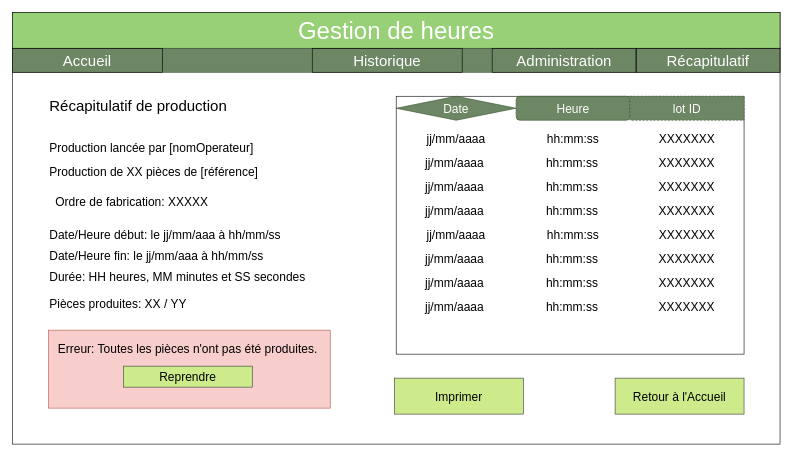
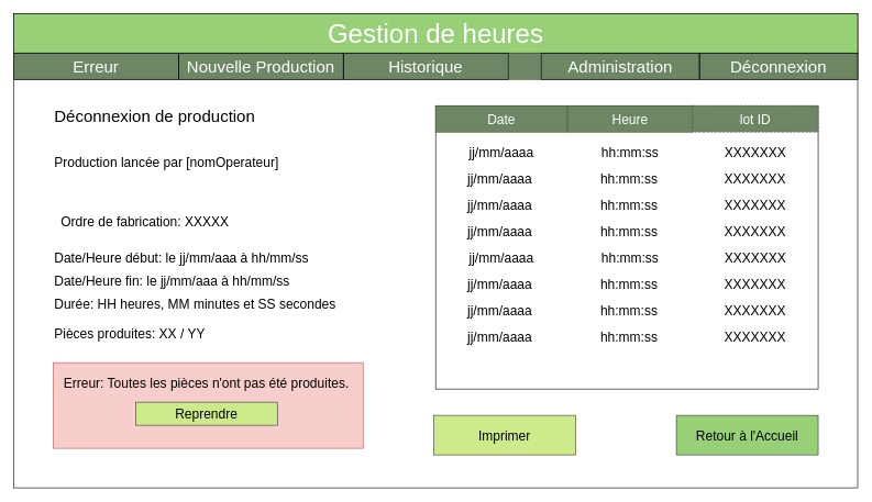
  <mxCell id="0" />
  <mxCell id="1" parent="0" />
  <mxCell id="2" value="" style="rounded=0;whiteSpace=wrap;html=1;" parent="1" vertex="1"><mxGeometry x="20" y="20" width="1280" height="720" as="geometry" /></mxCell>
  <mxCell id="3" value="" style="group;fillColor=none;" parent="1" vertex="1" connectable="0"><mxGeometry x="20" y="20" width="1280" height="100" as="geometry" /></mxCell>
  <mxCell id="4" value="" style="rounded=0;whiteSpace=wrap;html=1;shadow=0;glass=0;comic=0;fontSize=40;align=center;fillColor=#97D077;strokeColor=#000000;" parent="3" vertex="1"><mxGeometry width="1280" height="60" as="geometry" /></mxCell>
  <mxCell id="5" value="Gestion de heures" style="text;html=1;align=center;verticalAlign=middle;whiteSpace=wrap;rounded=0;shadow=0;glass=0;comic=0;fontSize=40;labelBackgroundColor=none;labelBorderColor=none;fontStyle=0;fontColor=#FFFFFF;" parent="3" vertex="1"><mxGeometry x="400" y="10" width="480" height="40" as="geometry" /></mxCell>
  <mxCell id="6" value="Pièces produites: XX / YY" style="text;html=1;strokeColor=none;fillColor=none;align=left;verticalAlign=middle;whiteSpace=wrap;rounded=0;fontSize=20;" parent="1" vertex="1"><mxGeometry x="80" y="490" width="280" height="30" as="geometry" /></mxCell>
  <mxCell id="7" value="" style="group" parent="1" vertex="1" connectable="0"><mxGeometry x="80" y="230" width="510" height="215" as="geometry" /></mxCell>
  <mxCell id="8" value="&lt;font style=&quot;font-size: 20px&quot;&gt;Production lancée par [nomOperateur]&lt;/font&gt;" style="text;html=1;strokeColor=none;fillColor=none;align=left;verticalAlign=middle;whiteSpace=wrap;rounded=0;fontSize=20;" parent="7" vertex="1"><mxGeometry width="510" height="30" as="geometry" /></mxCell>
  <mxCell id="9" style="edgeStyle=orthogonalEdgeStyle;rounded=0;orthogonalLoop=1;jettySize=auto;html=1;exitX=0.5;exitY=1;exitDx=0;exitDy=0;" parent="7" source="8" target="8" edge="1"><mxGeometry relative="1" as="geometry" /></mxCell>
- <mxCell id="10" value="&lt;font style=&quot;font-size: 20px&quot;&gt;Production de XX pièces de [référence]&lt;/font&gt;" style="text;html=1;strokeColor=none;fillColor=none;align=left;verticalAlign=middle;whiteSpace=wrap;rounded=0;fontSize=20;" parent="7" vertex="1"><mxGeometry y="40" width="360" height="30" as="geometry" /></mxCell>
  <mxCell id="11" value="&lt;font style=&quot;font-size: 20px&quot;&gt;Ordre de fabrication: XXXXX&lt;/font&gt;" style="text;html=1;strokeColor=none;fillColor=none;align=left;verticalAlign=middle;whiteSpace=wrap;rounded=0;fontSize=20;" parent="7" vertex="1"><mxGeometry x="10" y="90" width="360" height="30" as="geometry" /></mxCell>
  <mxCell id="12" value="Date/Heure début: le jj/mm/aaa à hh/mm/ss&lt;span style=&quot;color: rgba(0 , 0 , 0 , 0) ; font-family: monospace ; font-size: 0px ; white-space: nowrap&quot;&gt;%3CmxGraphModel%3E%3Croot%3E%3CmxCell%20id%3D%220%22%2F%3E%3CmxCell%20id%3D%221%22%20parent%3D%220%22%2F%3E%3CmxCell%20id%3D%222%22%20value%3D%22%26lt%3Bfont%20style%3D%26quot%3Bfont-size%3A%2020px%26quot%3B%26gt%3BOrdre%20de%20fabrication%3A%20XXXXX%26lt%3B%2Ffont%26gt%3B%22%20style%3D%22text%3Bhtml%3D1%3BstrokeColor%3Dnone%3BfillColor%3Dnone%3Balign%3Dleft%3BverticalAlign%3Dmiddle%3BwhiteSpace%3Dwrap%3Brounded%3D0%3BfontSize%3D20%3B%22%20vertex%3D%221%22%20parent%3D%221%22%3E%3CmxGeometry%20x%3D%22220%22%20y%3D%22495%22%20width%3D%22360%22%20height%3D%2230%22%20as%3D%22geometry%22%2F%3E%3C%2FmxCell%3E%3C%2Froot%3E%3C%2FmxGraphModel%3E&lt;/span&gt;&lt;span style=&quot;color: rgba(0 , 0 , 0 , 0) ; font-family: monospace ; font-size: 0px ; white-space: nowrap&quot;&gt;%3CmxGraphModel%3E%3Croot%3E%3CmxCell%20id%3D%220%22%2F%3E%3CmxCell%20id%3D%221%22%20parent%3D%220%22%2F%3E%3CmxCell%20id%3D%222%22%20value%3D%22%26lt%3Bfont%20style%3D%26quot%3Bfont-size%3A%2020px%26quot%3B%26gt%3BOrdre%20de%20fabrication%3A%20XXXXX%26lt%3B%2Ffont%26gt%3B%22%20style%3D%22text%3Bhtml%3D1%3BstrokeColor%3Dnone%3BfillColor%3Dnone%3Balign%3Dleft%3BverticalAlign%3Dmiddle%3BwhiteSpace%3Dwrap%3Brounded%3D0%3BfontSize%3D20%3B%22%20vertex%3D%221%22%20parent%3D%221%22%3E%3CmxGeometry%20x%3D%22220%22%20y%3D%22495%22%20width%3D%22360%22%20height%3D%2230%22%20as%3D%22geometry%22%2F%3E%3C%2FmxCell%3E%3C%2Froot%3E%3C%2FmxGraphModel%3E&lt;/span&gt;" style="text;html=1;strokeColor=none;fillColor=none;align=left;verticalAlign=middle;whiteSpace=wrap;rounded=0;fontSize=20;" parent="7" vertex="1"><mxGeometry y="145" width="420" height="30" as="geometry" /></mxCell>
  <mxCell id="13" value="Durée: HH heures, MM minutes et SS secondes" style="text;html=1;strokeColor=none;fillColor=none;align=left;verticalAlign=middle;whiteSpace=wrap;rounded=0;fontSize=20;" parent="7" vertex="1"><mxGeometry y="215" width="460" height="30" as="geometry" /></mxCell>
- <mxCell id="14" value="Récapitulatif de production" style="text;html=1;strokeColor=none;fillColor=none;align=left;verticalAlign=middle;whiteSpace=wrap;rounded=0;fontSize=25;" parent="1" vertex="1"><mxGeometry x="80" y="160" width="380" height="30" as="geometry" /></mxCell>
+ <mxCell id="14" value="Déconnexion de production" style="text;html=1;strokeColor=none;fillColor=none;align=left;verticalAlign=middle;whiteSpace=wrap;rounded=0;fontSize=25;" parent="1" vertex="1"><mxGeometry x="80" y="160" width="380" height="30" as="geometry" /></mxCell>
  <mxCell id="15" value="Date/Heure fin: le jj/mm/aaa à hh/mm/ss&lt;span style=&quot;color: rgba(0 , 0 , 0 , 0) ; font-family: monospace ; font-size: 0px ; white-space: nowrap&quot;&gt;%3CmxGraphModel%3E%3Croot%3E%3CmxCell%20id%3D%220%22%2F%3E%3CmxCell%20id%3D%221%22%20parent%3D%220%22%2F%3E%3CmxCell%20id%3D%222%22%20value%3D%22%26lt%3Bfont%20style%3D%26quot%3Bfont-size%3A%2020px%26quot%3B%26gt%3BOrdre%20de%20fabrication%3A%20XXXXX%26lt%3B%2Ffont%26gt%3B%22%20style%3D%22text%3Bhtml%3D1%3BstrokeColor%3Dnone%3BfillColor%3Dnone%3Balign%3Dleft%3BverticalAlign%3Dmiddle%3BwhiteSpace%3Dwrap%3Brounded%3D0%3BfontSize%3D20%3B%22%20vertex%3D%221%22%20parent%3D%221%22%3E%3CmxGeometry%20x%3D%22220%22%20y%3D%22495%22%20width%3D%22360%22%20height%3D%2230%22%20as%3D%22geometry%22%2F%3E%3C%2FmxCell%3E%3C%2Froot%3E%3C%2FmxGraphModel%3E&lt;/span&gt;&lt;span style=&quot;color: rgba(0 , 0 , 0 , 0) ; font-family: monospace ; font-size: 0px ; white-space: nowrap&quot;&gt;%3CmxGraphModel%3E%3Croot%3E%3CmxCell%20id%3D%220%22%2F%3E%3CmxCell%20id%3D%221%22%20parent%3D%220%22%2F%3E%3CmxCell%20id%3D%222%22%20value%3D%22%26lt%3Bfont%20style%3D%26quot%3Bfont-size%3A%2020px%26quot%3B%26gt%3BOrdre%20de%20fabrication%3A%20XXXXX%26lt%3B%2Ffont%26gt%3B%22%20style%3D%22text%3Bhtml%3D1%3BstrokeColor%3Dnone%3BfillColor%3Dnone%3Balign%3Dleft%3BverticalAlign%3Dmiddle%3BwhiteSpace%3Dwrap%3Brounded%3D0%3BfontSize%3D20%3B%22%20vertex%3D%221%22%20parent%3D%221%22%3E%3CmxGeometry%20x%3D%22220%22%20y%3D%22495%22%20width%3D%22360%22%20height%3D%2230%22%20as%3D%22geometry%22%2F%3E%3C%2FmxCell%3E%3C%2Froot%3E%3C%2FmxGraphModel%3E&lt;/span&gt;" style="text;html=1;strokeColor=none;fillColor=none;align=left;verticalAlign=middle;whiteSpace=wrap;rounded=0;fontSize=20;" parent="1" vertex="1"><mxGeometry x="80" y="410" width="420" height="30" as="geometry" /></mxCell>
  <mxCell id="16" value="Imprimer" style="rounded=0;whiteSpace=wrap;html=1;shadow=0;glass=0;comic=0;fontSize=20;align=center;fillColor=#cdeb8b;strokeColor=#36393d;" parent="1" vertex="1"><mxGeometry x="657" y="630" width="215" height="60" as="geometry" /></mxCell>
  <mxCell id="17" value="" style="group" parent="1" vertex="1" connectable="0"><mxGeometry x="657" y="110" width="583" height="530" as="geometry" /></mxCell>
  <mxCell id="18" value="" style="rounded=0;whiteSpace=wrap;html=1;fillColor=none;fontSize=20;align=left;" parent="17" vertex="1"><mxGeometry x="3" y="50" width="580" height="430" as="geometry" /></mxCell>
  <mxCell id="19" value="" style="group" parent="17" vertex="1" connectable="0"><mxGeometry x="3" y="50" width="580" height="40" as="geometry" /></mxCell>
- <mxCell id="20" value="Date" style="rhombus;whiteSpace=wrap;html=1;strokeColor=#3A5431;fontSize=20;fillColor=#6d8764;fontColor=#ffffff;" parent="19" vertex="1"><mxGeometry width="200" height="40" as="geometry" /></mxCell>
- <mxCell id="21" value="Heure" style="whiteSpace=wrap;html=1;strokeColor=#3A5431;fontSize=20;fillColor=#6d8764;fontColor=#ffffff;rounded=1;" parent="19" vertex="1"><mxGeometry x="200" width="190" height="40" as="geometry" /></mxCell>
+ <mxCell id="20" value="Date" style="rounded=0;whiteSpace=wrap;html=1;strokeColor=#3A5431;fontSize=20;fillColor=#6d8764;fontColor=#ffffff;" parent="19" vertex="1"><mxGeometry width="200" height="40" as="geometry" /></mxCell>
+ <mxCell id="21" value="Heure" style="rounded=0;whiteSpace=wrap;html=1;strokeColor=#3A5431;fontSize=20;fillColor=#6d8764;fontColor=#ffffff;" parent="19" vertex="1"><mxGeometry x="200" width="190" height="40" as="geometry" /></mxCell>
  <mxCell id="22" value="lot ID" style="rounded=0;whiteSpace=wrap;html=1;strokeColor=#3A5431;fontSize=20;fillColor=#6d8764;fontColor=#ffffff;dashed=1;" parent="19" vertex="1"><mxGeometry x="390" width="190" height="40" as="geometry" /></mxCell>
  <mxCell id="23" value="" style="group" parent="17" vertex="1" connectable="0"><mxGeometry x="3" y="100" width="580" height="40" as="geometry" /></mxCell>
  <mxCell id="24" value="jj/mm/aaaa" style="text;html=1;strokeColor=none;fillColor=none;align=center;verticalAlign=middle;whiteSpace=wrap;rounded=0;fontSize=20;" parent="23" vertex="1"><mxGeometry width="200" height="40" as="geometry" /></mxCell>
  <mxCell id="25" value="hh:mm:ss" style="text;html=1;strokeColor=none;fillColor=none;align=center;verticalAlign=middle;whiteSpace=wrap;rounded=0;fontSize=20;" parent="23" vertex="1"><mxGeometry x="200" width="190" height="40" as="geometry" /></mxCell>
  <mxCell id="26" value="XXXXXXX" style="text;html=1;strokeColor=none;fillColor=none;align=center;verticalAlign=middle;whiteSpace=wrap;rounded=0;fontSize=20;" parent="23" vertex="1"><mxGeometry x="390" width="190" height="40" as="geometry" /></mxCell>
  <mxCell id="27" value="" style="group" parent="17" vertex="1" connectable="0"><mxGeometry y="140" width="583" height="280" as="geometry" /></mxCell>
  <mxCell id="28" value="jj/mm/aaaa" style="text;html=1;strokeColor=none;fillColor=none;align=center;verticalAlign=middle;whiteSpace=wrap;rounded=0;fontSize=20;" parent="27" vertex="1"><mxGeometry width="201.034" height="40" as="geometry" /></mxCell>
  <mxCell id="29" value="hh:mm:ss" style="text;html=1;strokeColor=none;fillColor=none;align=center;verticalAlign=middle;whiteSpace=wrap;rounded=0;fontSize=20;" parent="27" vertex="1"><mxGeometry x="201.034" width="190.983" height="40" as="geometry" /></mxCell>
  <mxCell id="30" value="XXXXXXX" style="text;html=1;strokeColor=none;fillColor=none;align=center;verticalAlign=middle;whiteSpace=wrap;rounded=0;fontSize=20;" parent="27" vertex="1"><mxGeometry x="392.017" width="190.983" height="40" as="geometry" /></mxCell>
  <mxCell id="31" value="" style="group" parent="27" vertex="1" connectable="0"><mxGeometry y="40" width="583" height="240" as="geometry" /></mxCell>
  <mxCell id="32" value="jj/mm/aaaa" style="text;html=1;strokeColor=none;fillColor=none;align=center;verticalAlign=middle;whiteSpace=wrap;rounded=0;fontSize=20;" parent="31" vertex="1"><mxGeometry width="201.034" height="40" as="geometry" /></mxCell>
  <mxCell id="33" value="hh:mm:ss" style="text;html=1;strokeColor=none;fillColor=none;align=center;verticalAlign=middle;whiteSpace=wrap;rounded=0;fontSize=20;" parent="31" vertex="1"><mxGeometry x="201.034" width="190.983" height="40" as="geometry" /></mxCell>
  <mxCell id="34" value="XXXXXXX" style="text;html=1;strokeColor=none;fillColor=none;align=center;verticalAlign=middle;whiteSpace=wrap;rounded=0;fontSize=20;" parent="31" vertex="1"><mxGeometry x="392.017" width="190.983" height="40" as="geometry" /></mxCell>
  <mxCell id="35" value="" style="group" parent="31" vertex="1" connectable="0"><mxGeometry y="40" width="583" height="200" as="geometry" /></mxCell>
  <mxCell id="36" value="jj/mm/aaaa" style="text;html=1;strokeColor=none;fillColor=none;align=center;verticalAlign=middle;whiteSpace=wrap;rounded=0;fontSize=20;" parent="35" vertex="1"><mxGeometry width="201.034" height="40" as="geometry" /></mxCell>
  <mxCell id="37" value="hh:mm:ss" style="text;html=1;strokeColor=none;fillColor=none;align=center;verticalAlign=middle;whiteSpace=wrap;rounded=0;fontSize=20;" parent="35" vertex="1"><mxGeometry x="201.034" width="190.983" height="40" as="geometry" /></mxCell>
  <mxCell id="38" value="XXXXXXX" style="text;html=1;strokeColor=none;fillColor=none;align=center;verticalAlign=middle;whiteSpace=wrap;rounded=0;fontSize=20;" parent="35" vertex="1"><mxGeometry x="392.017" width="190.983" height="40" as="geometry" /></mxCell>
  <mxCell id="39" value="" style="group" parent="35" vertex="1" connectable="0"><mxGeometry x="3" y="40" width="580" height="40" as="geometry" /></mxCell>
  <mxCell id="40" value="jj/mm/aaaa" style="text;html=1;strokeColor=none;fillColor=none;align=center;verticalAlign=middle;whiteSpace=wrap;rounded=0;fontSize=20;" parent="39" vertex="1"><mxGeometry width="200" height="40" as="geometry" /></mxCell>
  <mxCell id="41" value="hh:mm:ss" style="text;html=1;strokeColor=none;fillColor=none;align=center;verticalAlign=middle;whiteSpace=wrap;rounded=0;fontSize=20;" parent="39" vertex="1"><mxGeometry x="200" width="190" height="40" as="geometry" /></mxCell>
  <mxCell id="42" value="XXXXXXX" style="text;html=1;strokeColor=none;fillColor=none;align=center;verticalAlign=middle;whiteSpace=wrap;rounded=0;fontSize=20;" parent="39" vertex="1"><mxGeometry x="390" width="190" height="40" as="geometry" /></mxCell>
  <mxCell id="43" value="" style="group" parent="35" vertex="1" connectable="0"><mxGeometry y="80" width="583" height="120" as="geometry" /></mxCell>
  <mxCell id="44" value="jj/mm/aaaa" style="text;html=1;strokeColor=none;fillColor=none;align=center;verticalAlign=middle;whiteSpace=wrap;rounded=0;fontSize=20;" parent="43" vertex="1"><mxGeometry width="201.034" height="40" as="geometry" /></mxCell>
  <mxCell id="45" value="hh:mm:ss" style="text;html=1;strokeColor=none;fillColor=none;align=center;verticalAlign=middle;whiteSpace=wrap;rounded=0;fontSize=20;" parent="43" vertex="1"><mxGeometry x="201.034" width="190.983" height="40" as="geometry" /></mxCell>
  <mxCell id="46" value="XXXXXXX" style="text;html=1;strokeColor=none;fillColor=none;align=center;verticalAlign=middle;whiteSpace=wrap;rounded=0;fontSize=20;" parent="43" vertex="1"><mxGeometry x="392.017" width="190.983" height="40" as="geometry" /></mxCell>
  <mxCell id="47" value="" style="group" parent="43" vertex="1" connectable="0"><mxGeometry y="40" width="583" height="80" as="geometry" /></mxCell>
  <mxCell id="48" value="jj/mm/aaaa" style="text;html=1;strokeColor=none;fillColor=none;align=center;verticalAlign=middle;whiteSpace=wrap;rounded=0;fontSize=20;" parent="47" vertex="1"><mxGeometry width="201.034" height="40" as="geometry" /></mxCell>
  <mxCell id="49" value="hh:mm:ss" style="text;html=1;strokeColor=none;fillColor=none;align=center;verticalAlign=middle;whiteSpace=wrap;rounded=0;fontSize=20;" parent="47" vertex="1"><mxGeometry x="201.034" width="190.983" height="40" as="geometry" /></mxCell>
  <mxCell id="50" value="XXXXXXX" style="text;html=1;strokeColor=none;fillColor=none;align=center;verticalAlign=middle;whiteSpace=wrap;rounded=0;fontSize=20;" parent="47" vertex="1"><mxGeometry x="392.017" width="190.983" height="40" as="geometry" /></mxCell>
  <mxCell id="51" value="" style="group" parent="47" vertex="1" connectable="0"><mxGeometry y="40" width="583" height="40" as="geometry" /></mxCell>
  <mxCell id="52" value="jj/mm/aaaa" style="text;html=1;strokeColor=none;fillColor=none;align=center;verticalAlign=middle;whiteSpace=wrap;rounded=0;fontSize=20;" parent="51" vertex="1"><mxGeometry width="201.034" height="40" as="geometry" /></mxCell>
  <mxCell id="53" value="hh:mm:ss" style="text;html=1;strokeColor=none;fillColor=none;align=center;verticalAlign=middle;whiteSpace=wrap;rounded=0;fontSize=20;" parent="51" vertex="1"><mxGeometry x="201.034" width="190.983" height="40" as="geometry" /></mxCell>
  <mxCell id="54" value="XXXXXXX" style="text;html=1;strokeColor=none;fillColor=none;align=center;verticalAlign=middle;whiteSpace=wrap;rounded=0;fontSize=20;" parent="51" vertex="1"><mxGeometry x="392.017" width="190.983" height="40" as="geometry" /></mxCell>
- <mxCell id="55" value="Retour à l'Accueil" style="rounded=0;whiteSpace=wrap;html=1;shadow=0;glass=0;comic=0;fontSize=20;align=center;fillColor=#cdeb8b;strokeColor=#36393d;" parent="1" vertex="1"><mxGeometry x="1025" y="630" width="215" height="60" as="geometry" /></mxCell>
+ <mxCell id="55" value="Retour à l'Accueil" style="rounded=0;whiteSpace=wrap;html=1;shadow=0;glass=0;comic=0;fontSize=20;align=center;fillColor=#97d077;strokeColor=#36393d;" parent="1" vertex="1"><mxGeometry x="1025" y="630" width="215" height="60" as="geometry" /></mxCell>
  <mxCell id="56" value="" style="rounded=0;whiteSpace=wrap;html=1;shadow=0;glass=0;comic=0;fontSize=40;align=center;fillColor=#6d8764;strokeColor=#3A5431;fontColor=#ffffff;" parent="1" vertex="1"><mxGeometry x="20" y="80" width="1280" height="40" as="geometry" /></mxCell>
+ <mxCell id="57" value="Nouvelle Production" style="text;html=1;strokeColor=#000000;fillColor=none;align=center;verticalAlign=middle;whiteSpace=wrap;rounded=0;fontSize=25;fontColor=#FFFFFF;" parent="1" vertex="1"><mxGeometry x="270" y="80" width="250" height="40" as="geometry" /></mxCell>
  <mxCell id="58" value="Historique&lt;span style=&quot;color: rgba(0 , 0 , 0 , 0) ; font-family: monospace ; font-size: 0px ; white-space: nowrap&quot;&gt;%3CmxGraphModel%3E%3Croot%3E%3CmxCell%20id%3D%220%22%2F%3E%3CmxCell%20id%3D%221%22%20parent%3D%220%22%2F%3E%3CmxCell%20id%3D%222%22%20value%3D%22Nouvelle%20Production%22%20style%3D%22text%3Bhtml%3D1%3BstrokeColor%3Dnone%3BfillColor%3Dnone%3Balign%3Dcenter%3BverticalAlign%3Dmiddle%3BwhiteSpace%3Dwrap%3Brounded%3D0%3BfontSize%3D25%3BfontColor%3D%23FFFFFF%3B%22%20vertex%3D%221%22%20parent%3D%221%22%3E%3CmxGeometry%20x%3D%22200%22%20y%3D%22370%22%20width%3D%22260%22%20height%3D%2240%22%20as%3D%22geometry%22%2F%3E%3C%2FmxCell%3E%3C%2Froot%3E%3C%2FmxGraphModel%3E&lt;/span&gt;" style="text;html=1;strokeColor=#000000;fillColor=none;align=center;verticalAlign=middle;whiteSpace=wrap;rounded=0;fontSize=25;fontColor=#FFFFFF;" parent="1" vertex="1"><mxGeometry x="520" y="80" width="250" height="40" as="geometry" /></mxCell>
  <mxCell id="59" value="Administration" style="text;html=1;strokeColor=#000000;fillColor=none;align=center;verticalAlign=middle;whiteSpace=wrap;rounded=0;fontSize=25;fontColor=#FFFFFF;" parent="1" vertex="1"><mxGeometry x="820" y="80" width="240" height="40" as="geometry" /></mxCell>
- <mxCell id="60" value="Récapitulatif" style="text;html=1;strokeColor=#000000;fillColor=none;align=center;verticalAlign=middle;whiteSpace=wrap;rounded=0;fontSize=25;fontColor=#FFFFFF;" parent="1" vertex="1"><mxGeometry x="1060" y="80" width="240" height="40" as="geometry" /></mxCell>
- <mxCell id="61" value="Accueil" style="text;html=1;strokeColor=#000000;fillColor=none;align=center;verticalAlign=middle;whiteSpace=wrap;rounded=0;fontSize=25;fontColor=#FFFFFF;" parent="1" vertex="1"><mxGeometry x="20" y="80" width="250" height="40" as="geometry" /></mxCell>
+ <mxCell id="60" value="Déconnexion" style="text;html=1;strokeColor=#000000;fillColor=none;align=center;verticalAlign=middle;whiteSpace=wrap;rounded=0;fontSize=25;fontColor=#FFFFFF;" parent="1" vertex="1"><mxGeometry x="1060" y="80" width="240" height="40" as="geometry" /></mxCell>
+ <mxCell id="61" value="Erreur" style="text;html=1;strokeColor=#000000;fillColor=none;align=center;verticalAlign=middle;whiteSpace=wrap;rounded=0;fontSize=25;fontColor=#FFFFFF;" parent="1" vertex="1"><mxGeometry x="20" y="80" width="250" height="40" as="geometry" /></mxCell>
  <mxCell id="62" value="" style="rounded=0;whiteSpace=wrap;html=1;fillColor=#f8cecc;strokeColor=#b85450;fontSize=20;" vertex="1" parent="1"><mxGeometry x="80" y="550" width="470" height="130" as="geometry" /></mxCell>
  <mxCell id="63" value="Erreur: Toutes les pièces n'ont pas été produites." style="text;html=1;strokeColor=none;fillColor=none;align=center;verticalAlign=middle;whiteSpace=wrap;rounded=0;fontSize=20;" vertex="1" parent="1"><mxGeometry x="60" y="570" width="505" height="20" as="geometry" /></mxCell>
  <mxCell id="64" value="Reprendre" style="rounded=0;whiteSpace=wrap;html=1;shadow=0;glass=0;comic=0;fontSize=20;align=center;fillColor=#cdeb8b;strokeColor=#36393d;" vertex="1" parent="1"><mxGeometry x="205" y="610" width="215" height="35" as="geometry" /></mxCell>
